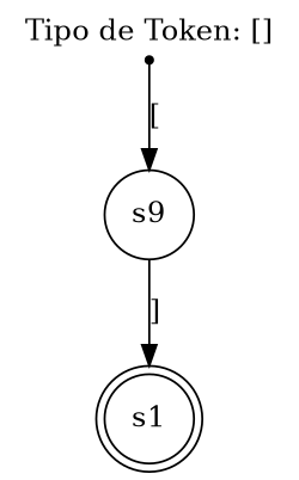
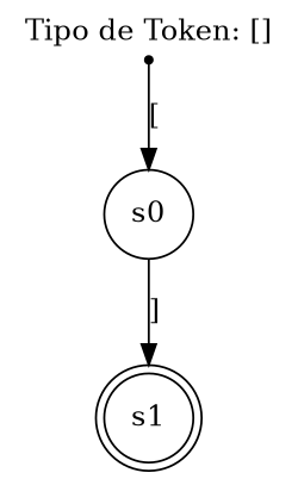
  digraph {
    label="Tipo de Token: []"
    labelloc=t
    start [shape=point]
-   s0 [shape=circle label=s9]
+   s0 [shape=circle]
    s1 [shape=doublecircle]
    start -> s0 [label="["]
    s0 -> s1 [label="]"]
  }
